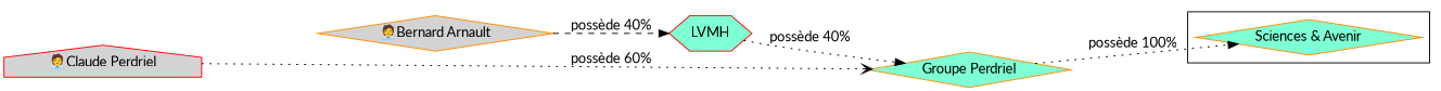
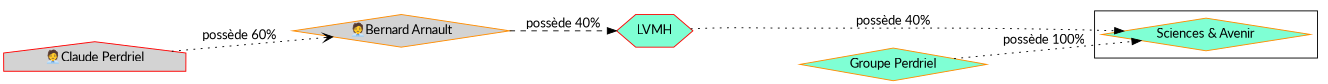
  digraph {
    fontname=Lato
    rankdir=LR
    node [color=darkorange fillcolor=aquamarine fontname=Lato shape=diamond style=filled]
    edge [arrowhead=normal fontname=Lato style=dotted]
    n1 [color=red fillcolor=lightgrey label="🧑‍💼Claude Perdriel" shape=house]
    n2 [fillcolor=lightgrey label="🧑‍💼Bernard Arnault"]
    n3 [label="Sciences &amp; Avenir"]
    n4 [label="Groupe Perdriel"]
    n5 [color=red label=LVMH shape=hexagon]
    subgraph sub_1 {
      n1
      n2
    }
    subgraph cluster_2 {
      n3
    }
-   n1 -> n4 [arrowhead=vee label="possède 60%"]
+   n1 -> n2 [arrowhead=vee label="possède 60%"]
    n2 -> n5 [label="possède 40%" style=dashed]
    n4 -> n3 [label="possède 100%"]
-   n5 -> n4 [label="possède 40%"]
+   n5 -> n3 [label="possède 40%"]
  }
